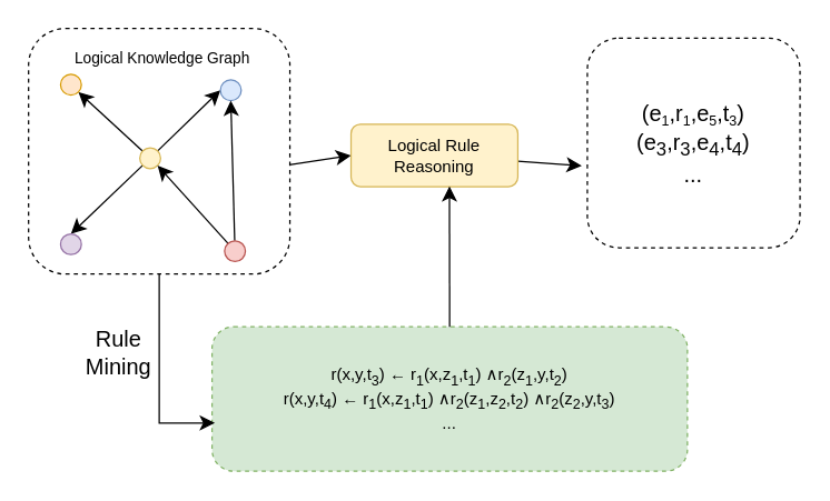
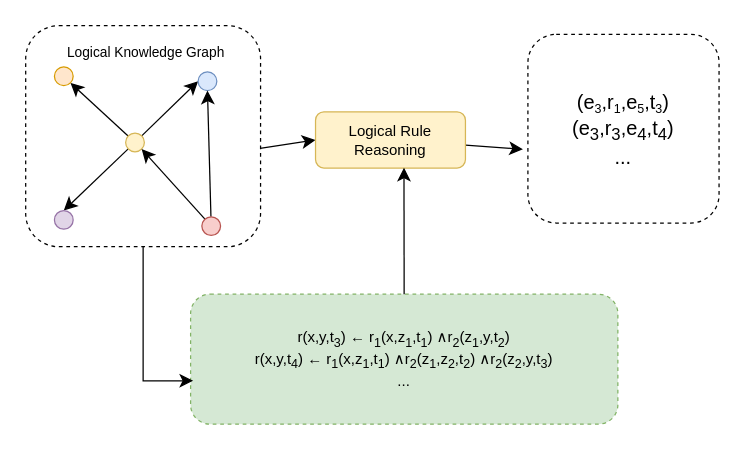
  <mxCell id="0" />
  <mxCell id="1" parent="0" />
  <mxCell id="2" style="edgeStyle=none;curved=1;rounded=0;orthogonalLoop=1;jettySize=auto;html=1;entryX=0;entryY=0.5;entryDx=0;entryDy=0;fontSize=12;startSize=8;endSize=8;exitX=0.998;exitY=0.555;exitDx=0;exitDy=0;exitPerimeter=0;" edge="1" parent="1" source="3" target="17"><mxGeometry relative="1" as="geometry" /></mxCell>
  <mxCell id="3" value="" style="rounded=1;whiteSpace=wrap;html=1;dashed=1;" vertex="1" parent="1"><mxGeometry x="20" y="20" width="188" height="177" as="geometry" /></mxCell>
  <mxCell id="4" style="edgeStyle=none;curved=1;rounded=0;orthogonalLoop=1;jettySize=auto;html=1;fontSize=12;startSize=8;endSize=8;entryX=1;entryY=1;entryDx=0;entryDy=0;" edge="1" parent="1" source="7" target="9"><mxGeometry relative="1" as="geometry" /></mxCell>
  <mxCell id="5" style="edgeStyle=none;curved=1;rounded=0;orthogonalLoop=1;jettySize=auto;html=1;entryX=0.5;entryY=0;entryDx=0;entryDy=0;fontSize=12;startSize=8;endSize=8;" edge="1" parent="1" source="7" target="8"><mxGeometry relative="1" as="geometry" /></mxCell>
  <mxCell id="6" style="edgeStyle=none;curved=1;rounded=0;orthogonalLoop=1;jettySize=auto;html=1;entryX=0;entryY=0.5;entryDx=0;entryDy=0;fontSize=12;startSize=8;endSize=8;" edge="1" parent="1" source="7" target="10"><mxGeometry relative="1" as="geometry" /></mxCell>
  <mxCell id="7" value="" style="ellipse;whiteSpace=wrap;html=1;aspect=fixed;fillColor=#fff2cc;strokeColor=#d6b656;" vertex="1" parent="1"><mxGeometry x="100" y="106" width="15" height="15" as="geometry" /></mxCell>
  <mxCell id="8" value="" style="ellipse;whiteSpace=wrap;html=1;aspect=fixed;fillColor=#e1d5e7;strokeColor=#9673a6;" vertex="1" parent="1"><mxGeometry x="43" y="168" width="15" height="15" as="geometry" /></mxCell>
  <mxCell id="9" value="" style="ellipse;whiteSpace=wrap;html=1;aspect=fixed;fillColor=#ffe6cc;strokeColor=#d79b00;" vertex="1" parent="1"><mxGeometry x="43" y="53" width="15" height="15" as="geometry" /></mxCell>
  <mxCell id="10" value="" style="ellipse;whiteSpace=wrap;html=1;aspect=fixed;fillColor=#dae8fc;strokeColor=#6c8ebf;" vertex="1" parent="1"><mxGeometry x="158" y="57" width="15" height="15" as="geometry" /></mxCell>
  <mxCell id="11" style="edgeStyle=none;curved=1;rounded=0;orthogonalLoop=1;jettySize=auto;html=1;entryX=0.5;entryY=1;entryDx=0;entryDy=0;fontSize=12;startSize=8;endSize=8;" edge="1" parent="1" source="13" target="10"><mxGeometry relative="1" as="geometry" /></mxCell>
  <mxCell id="12" style="edgeStyle=none;curved=1;rounded=0;orthogonalLoop=1;jettySize=auto;html=1;entryX=1;entryY=1;entryDx=0;entryDy=0;fontSize=12;startSize=8;endSize=8;" edge="1" parent="1" source="13" target="7"><mxGeometry relative="1" as="geometry" /></mxCell>
  <mxCell id="13" value="" style="ellipse;whiteSpace=wrap;html=1;aspect=fixed;fillColor=#f8cecc;strokeColor=#b85450;" vertex="1" parent="1"><mxGeometry x="161" y="173" width="15" height="15" as="geometry" /></mxCell>
- <mxCell id="14" value="&lt;span style=&quot;font-size: 16px;&quot;&gt;(e&lt;/span&gt;&lt;sub&gt;1&lt;/sub&gt;&lt;span style=&quot;font-size: 16px;&quot;&gt;,r&lt;/span&gt;&lt;sub&gt;1&lt;/sub&gt;&lt;span style=&quot;font-size: 16px;&quot;&gt;,e&lt;/span&gt;&lt;sub&gt;5&lt;/sub&gt;&lt;span style=&quot;font-size: 16px;&quot;&gt;,t&lt;/span&gt;&lt;sub&gt;3&lt;/sub&gt;&lt;span style=&quot;font-size: 16px;&quot;&gt;)&lt;/span&gt;&lt;div style=&quot;font-size: 16px;&quot;&gt;(e&lt;sub&gt;3&lt;/sub&gt;,r&lt;sub&gt;3&lt;/sub&gt;,e&lt;sub&gt;4&lt;/sub&gt;,t&lt;sub&gt;4&lt;/sub&gt;)&lt;/div&gt;&lt;div style=&quot;font-size: 16px;&quot;&gt;...&lt;/div&gt;" style="rounded=1;whiteSpace=wrap;html=1;dashed=1;" vertex="1" parent="1"><mxGeometry x="422" y="27" width="153" height="151" as="geometry" /></mxCell>
+ <mxCell id="14" value="&lt;span style=&quot;font-size: 16px;&quot;&gt;(e&lt;/span&gt;&lt;sub&gt;3&lt;/sub&gt;&lt;span style=&quot;font-size: 16px;&quot;&gt;,r&lt;/span&gt;&lt;sub&gt;1&lt;/sub&gt;&lt;span style=&quot;font-size: 16px;&quot;&gt;,e&lt;/span&gt;&lt;sub&gt;5&lt;/sub&gt;&lt;span style=&quot;font-size: 16px;&quot;&gt;,t&lt;/span&gt;&lt;sub&gt;3&lt;/sub&gt;&lt;span style=&quot;font-size: 16px;&quot;&gt;)&lt;/span&gt;&lt;div style=&quot;font-size: 16px;&quot;&gt;(e&lt;sub&gt;3&lt;/sub&gt;,r&lt;sub&gt;3&lt;/sub&gt;,e&lt;sub&gt;4&lt;/sub&gt;,t&lt;sub&gt;4&lt;/sub&gt;)&lt;/div&gt;&lt;div style=&quot;font-size: 16px;&quot;&gt;...&lt;/div&gt;" style="rounded=1;whiteSpace=wrap;html=1;dashed=1;" vertex="1" parent="1"><mxGeometry x="422" y="27" width="153" height="151" as="geometry" /></mxCell>
  <mxCell id="15" value="&lt;font&gt;r(x,y,t&lt;sub&gt;3&lt;/sub&gt;)&amp;nbsp;← r&lt;sub&gt;1&lt;/sub&gt;(x,z&lt;sub&gt;1&lt;/sub&gt;,t&lt;sub&gt;1&lt;/sub&gt;)&amp;nbsp;∧r&lt;sub&gt;2&lt;/sub&gt;(z&lt;sub&gt;1&lt;/sub&gt;,y,t&lt;sub&gt;2&lt;/sub&gt;)&lt;/font&gt;&lt;div style=&quot;&quot;&gt;&lt;font&gt;&lt;font style=&quot;&quot;&gt;r(x,y,t&lt;sub&gt;4&lt;/sub&gt;&lt;/font&gt;)&amp;nbsp;← r&lt;sub style=&quot;&quot;&gt;1&lt;/sub&gt;(x,z&lt;sub style=&quot;&quot;&gt;1&lt;/sub&gt;,t&lt;sub style=&quot;&quot;&gt;1&lt;/sub&gt;)&amp;nbsp;∧r&lt;sub style=&quot;&quot;&gt;2&lt;/sub&gt;(z&lt;sub style=&quot;&quot;&gt;1&lt;/sub&gt;,z&lt;sub&gt;2&lt;/sub&gt;,t&lt;sub style=&quot;&quot;&gt;2&lt;/sub&gt;)&amp;nbsp;∧r&lt;sub&gt;2&lt;/sub&gt;(z&lt;sub&gt;2&lt;/sub&gt;,y,t&lt;sub&gt;3&lt;/sub&gt;)&lt;/font&gt;&lt;/div&gt;&lt;div style=&quot;&quot;&gt;&lt;font&gt;...&lt;/font&gt;&lt;/div&gt;" style="rounded=1;whiteSpace=wrap;html=1;dashed=1;fillColor=#d5e8d4;strokeColor=#82b366;" vertex="1" parent="1"><mxGeometry x="152" y="235" width="342" height="104" as="geometry" /></mxCell>
  <mxCell id="16" style="edgeStyle=none;curved=1;rounded=0;orthogonalLoop=1;jettySize=auto;html=1;fontSize=12;startSize=8;endSize=8;" edge="1" parent="1" source="17"><mxGeometry relative="1" as="geometry"><mxPoint x="417.987" y="119" as="targetPoint" /></mxGeometry></mxCell>
  <mxCell id="17" value="&lt;font&gt;&lt;font&gt;Logical Rule Reasoning&lt;/font&gt;&lt;/font&gt;" style="rounded=1;whiteSpace=wrap;html=1;fillColor=#fff2cc;strokeColor=#d6b656;" vertex="1" parent="1"><mxGeometry x="252" y="89" width="120" height="45" as="geometry" /></mxCell>
  <mxCell id="18" style="edgeStyle=orthogonalEdgeStyle;rounded=0;orthogonalLoop=1;jettySize=auto;html=1;entryX=0.006;entryY=0.666;entryDx=0;entryDy=0;entryPerimeter=0;fontSize=12;startSize=8;endSize=8;" edge="1" parent="1" source="3" target="15"><mxGeometry relative="1" as="geometry"><Array as="points"><mxPoint x="114" y="304" /></Array></mxGeometry></mxCell>
  <mxCell id="19" style="edgeStyle=none;curved=1;rounded=0;orthogonalLoop=1;jettySize=auto;html=1;entryX=0.59;entryY=0.993;entryDx=0;entryDy=0;entryPerimeter=0;fontSize=12;startSize=8;endSize=8;" edge="1" parent="1" source="15" target="17"><mxGeometry relative="1" as="geometry" /></mxCell>
- <mxCell id="20" value="Rule&lt;div&gt;Mining&lt;/div&gt;" style="text;html=1;align=center;verticalAlign=middle;whiteSpace=wrap;rounded=0;fontSize=16;" vertex="1" parent="1"><mxGeometry x="55" y="239" width="60" height="30" as="geometry" /></mxCell>
  <mxCell id="21" value="Logical Knowledge Graph" style="text;html=1;align=center;verticalAlign=middle;whiteSpace=wrap;rounded=0;fontFamily=Helvetica;fontSize=11;fontColor=default;labelBackgroundColor=default;" vertex="1" parent="1"><mxGeometry x="32" y="27" width="169" height="30" as="geometry" /></mxCell>
